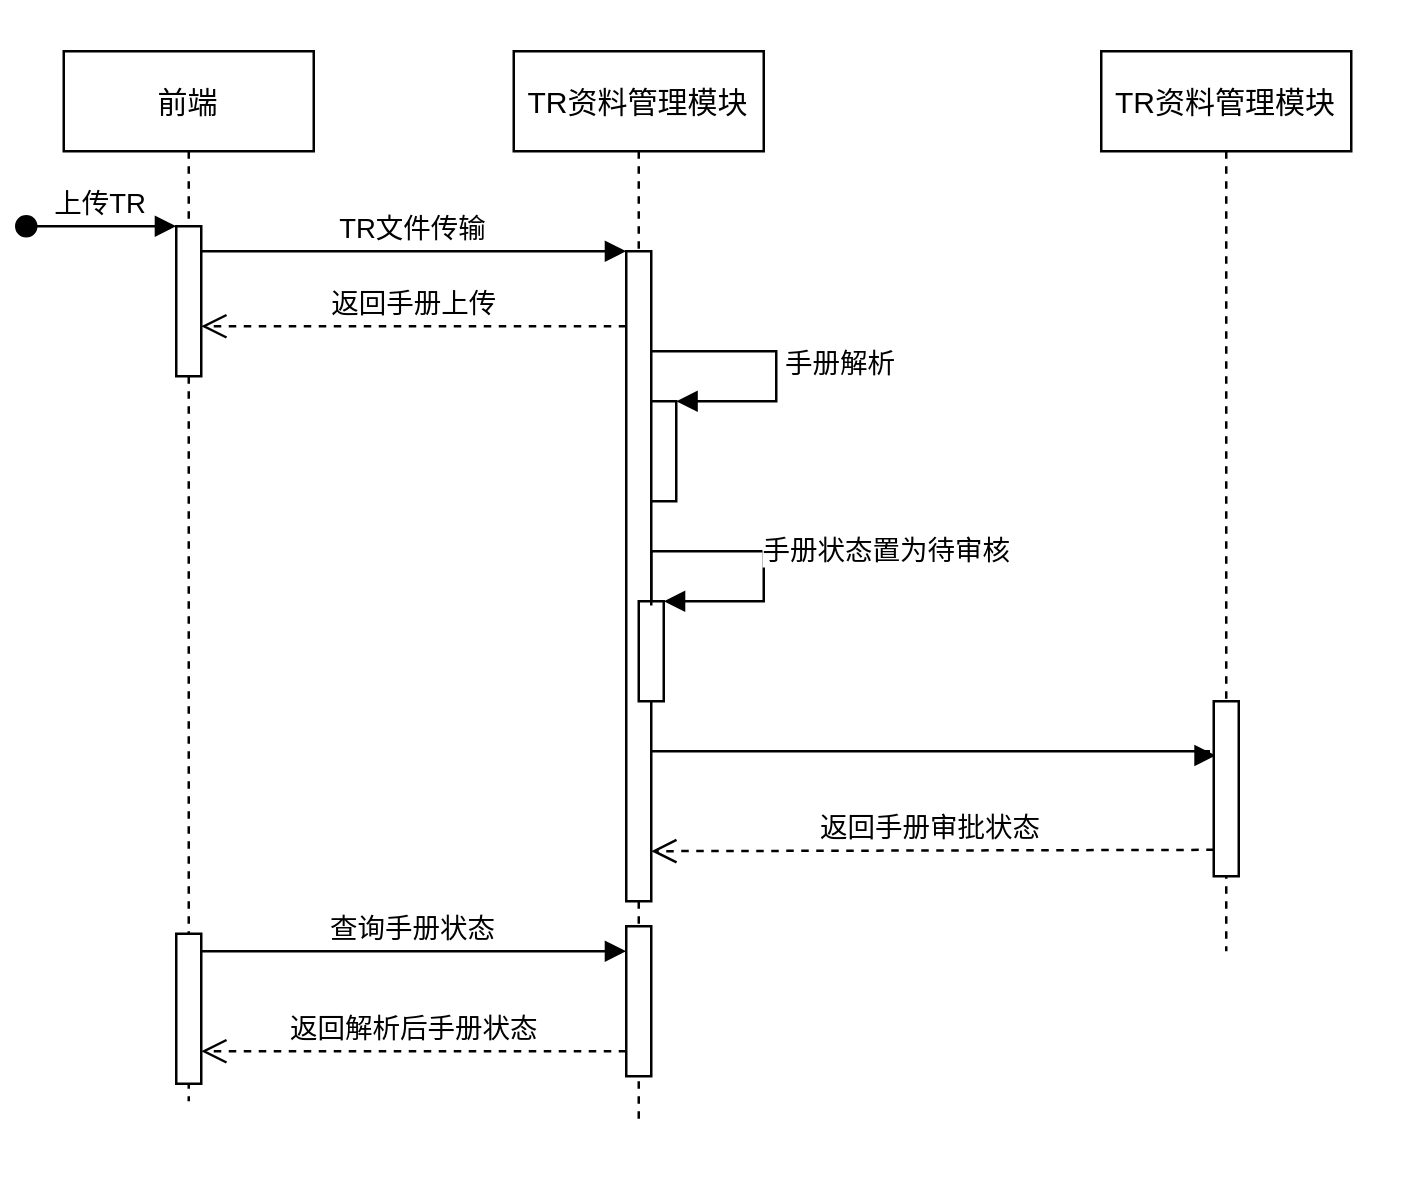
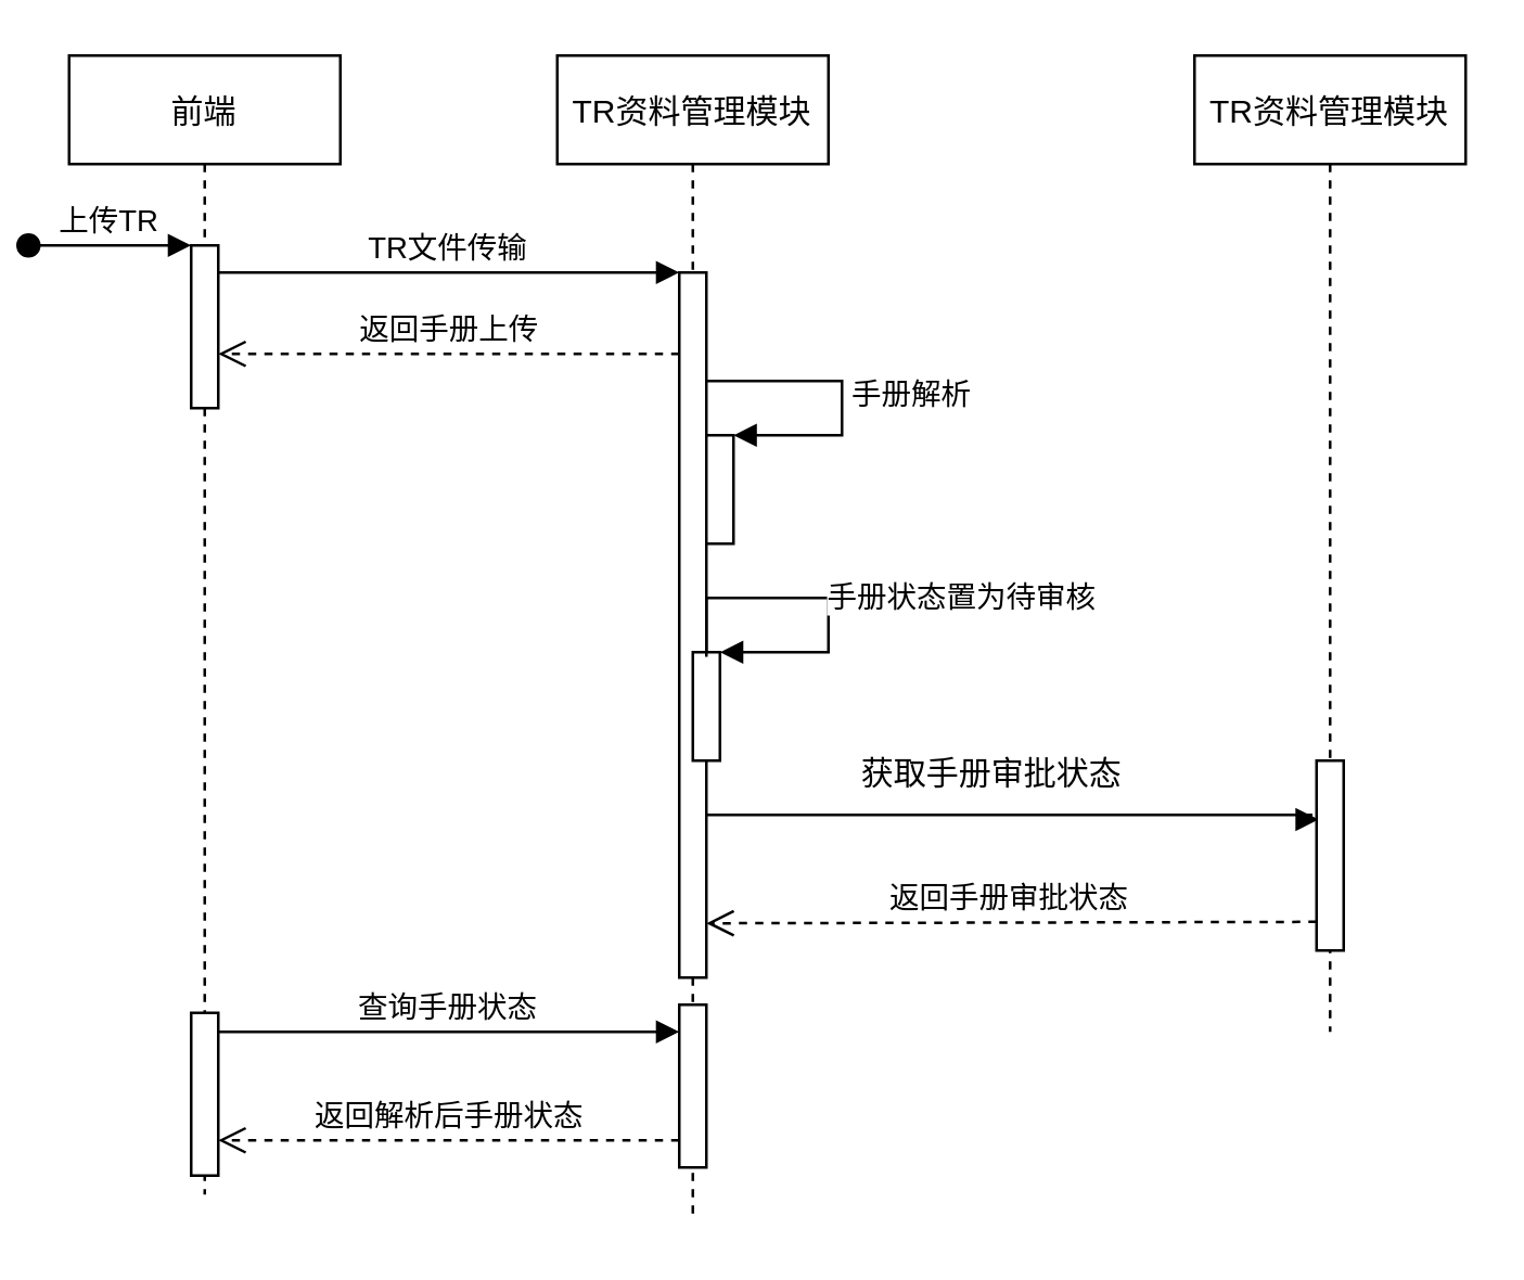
  <mxCell id="0" />
  <mxCell id="1" parent="0" />
  <mxCell id="2" value="前端" style="shape=umlLifeline;perimeter=lifelinePerimeter;container=1;collapsible=0;recursiveResize=0;rounded=0;shadow=0;strokeWidth=1;" parent="1" vertex="1"><mxGeometry x="20" y="20" width="100" height="420" as="geometry" /></mxCell>
  <mxCell id="3" value="" style="points=[];perimeter=orthogonalPerimeter;rounded=0;shadow=0;strokeWidth=1;" parent="2" vertex="1"><mxGeometry x="45" y="70" width="10" height="60" as="geometry" /></mxCell>
  <mxCell id="4" value="上传TR" style="verticalAlign=bottom;startArrow=oval;endArrow=block;startSize=8;shadow=0;strokeWidth=1;" parent="2" target="3" edge="1"><mxGeometry relative="1" as="geometry"><mxPoint x="-15" y="70" as="sourcePoint" /></mxGeometry></mxCell>
  <mxCell id="5" value="" style="points=[];perimeter=orthogonalPerimeter;rounded=0;shadow=0;strokeWidth=1;" vertex="1" parent="2"><mxGeometry x="45" y="353" width="10" height="60" as="geometry" /></mxCell>
  <mxCell id="6" value="TR资料管理模块" style="shape=umlLifeline;perimeter=lifelinePerimeter;container=1;collapsible=0;recursiveResize=0;rounded=0;shadow=0;strokeWidth=1;" parent="1" vertex="1"><mxGeometry x="200" y="20" width="100" height="430" as="geometry" /></mxCell>
  <mxCell id="7" value="" style="points=[];perimeter=orthogonalPerimeter;rounded=0;shadow=0;strokeWidth=1;" parent="6" vertex="1"><mxGeometry x="45" y="80" width="10" height="260" as="geometry" /></mxCell>
  <mxCell id="8" value="" style="html=1;points=[];perimeter=orthogonalPerimeter;" vertex="1" parent="6"><mxGeometry x="55" y="140" width="10" height="40" as="geometry" /></mxCell>
  <mxCell id="9" value="手册解析" style="edgeStyle=orthogonalEdgeStyle;html=1;align=left;spacingLeft=2;endArrow=block;rounded=0;entryX=1;entryY=0;" edge="1" target="8" parent="6" source="7"><mxGeometry relative="1" as="geometry"><mxPoint x="175" y="170" as="sourcePoint" /><Array as="points"><mxPoint x="105" y="120" /><mxPoint x="105" y="140" /></Array></mxGeometry></mxCell>
  <mxCell id="10" value="" style="html=1;points=[];perimeter=orthogonalPerimeter;" vertex="1" parent="6"><mxGeometry x="50" y="220" width="10" height="40" as="geometry" /></mxCell>
  <mxCell id="11" value="手册状态置为待审核" style="edgeStyle=orthogonalEdgeStyle;html=1;align=left;spacingLeft=2;endArrow=block;rounded=0;entryX=1;entryY=0;exitX=1;exitY=0.545;exitDx=0;exitDy=0;exitPerimeter=0;" edge="1" parent="6" target="10" source="7"><mxGeometry relative="1" as="geometry"><mxPoint x="60" y="200" as="sourcePoint" /><Array as="points"><mxPoint x="100" y="200" /><mxPoint x="100" y="220" /></Array></mxGeometry></mxCell>
  <mxCell id="12" value="" style="endArrow=block;endFill=1;html=1;edgeStyle=orthogonalEdgeStyle;align=left;verticalAlign=top;rounded=0;entryX=0.084;entryY=0.31;entryDx=0;entryDy=0;entryPerimeter=0;" edge="1" parent="6" target="17"><mxGeometry x="-1" relative="1" as="geometry"><mxPoint x="55" y="280" as="sourcePoint" /><mxPoint x="215" y="180" as="targetPoint" /><Array as="points"><mxPoint x="278" y="280" /><mxPoint x="278" y="282" /></Array></mxGeometry></mxCell>
  <mxCell id="13" value="" style="points=[];perimeter=orthogonalPerimeter;rounded=0;shadow=0;strokeWidth=1;" vertex="1" parent="6"><mxGeometry x="45" y="350" width="10" height="60" as="geometry" /></mxCell>
  <mxCell id="14" value="查询手册状态" style="verticalAlign=bottom;endArrow=block;entryX=0;entryY=0;shadow=0;strokeWidth=1;" edge="1" parent="6"><mxGeometry relative="1" as="geometry"><mxPoint x="-125" y="360.0" as="sourcePoint" /><mxPoint x="45" y="360.0" as="targetPoint" /></mxGeometry></mxCell>
  <mxCell id="15" value="TR文件传输" style="verticalAlign=bottom;endArrow=block;entryX=0;entryY=0;shadow=0;strokeWidth=1;" parent="1" source="3" target="7" edge="1"><mxGeometry relative="1" as="geometry"><mxPoint x="175" y="100" as="sourcePoint" /></mxGeometry></mxCell>
  <mxCell id="16" value="TR资料管理模块" style="shape=umlLifeline;perimeter=lifelinePerimeter;container=1;collapsible=0;recursiveResize=0;rounded=0;shadow=0;strokeWidth=1;" vertex="1" parent="1"><mxGeometry x="435" y="20" width="100" height="360" as="geometry" /></mxCell>
  <mxCell id="17" value="" style="points=[];perimeter=orthogonalPerimeter;rounded=0;shadow=0;strokeWidth=1;" vertex="1" parent="16"><mxGeometry x="45" y="260" width="10" height="70" as="geometry" /></mxCell>
  <mxCell id="18" value="返回手册审批状态" style="verticalAlign=bottom;endArrow=open;dashed=1;endSize=8;exitX=0;exitY=0.95;shadow=0;strokeWidth=1;entryX=1;entryY=0.923;entryDx=0;entryDy=0;entryPerimeter=0;" edge="1" parent="16" target="7"><mxGeometry relative="1" as="geometry"><mxPoint x="-125" y="319.43" as="targetPoint" /><mxPoint x="45" y="319.43" as="sourcePoint" /></mxGeometry></mxCell>
+ <mxCell id="19" value="获取手册审批状态" style="text;html=1;align=center;verticalAlign=middle;resizable=0;points=[];autosize=1;strokeColor=none;fillColor=none;" vertex="1" parent="1"><mxGeometry x="300" y="270" width="120" height="30" as="geometry" /></mxCell>
  <mxCell id="20" value="返回手册上传" style="html=1;verticalAlign=bottom;endArrow=open;dashed=1;endSize=8;rounded=0;" edge="1" parent="1"><mxGeometry relative="1" as="geometry"><mxPoint x="245" y="130" as="sourcePoint" /><mxPoint x="75" y="130" as="targetPoint" /></mxGeometry></mxCell>
  <mxCell id="21" value="返回解析后手册状态" style="html=1;verticalAlign=bottom;endArrow=open;dashed=1;endSize=8;rounded=0;" edge="1" parent="1"><mxGeometry relative="1" as="geometry"><mxPoint x="245" y="420" as="sourcePoint" /><mxPoint x="75" y="420" as="targetPoint" /></mxGeometry></mxCell>
